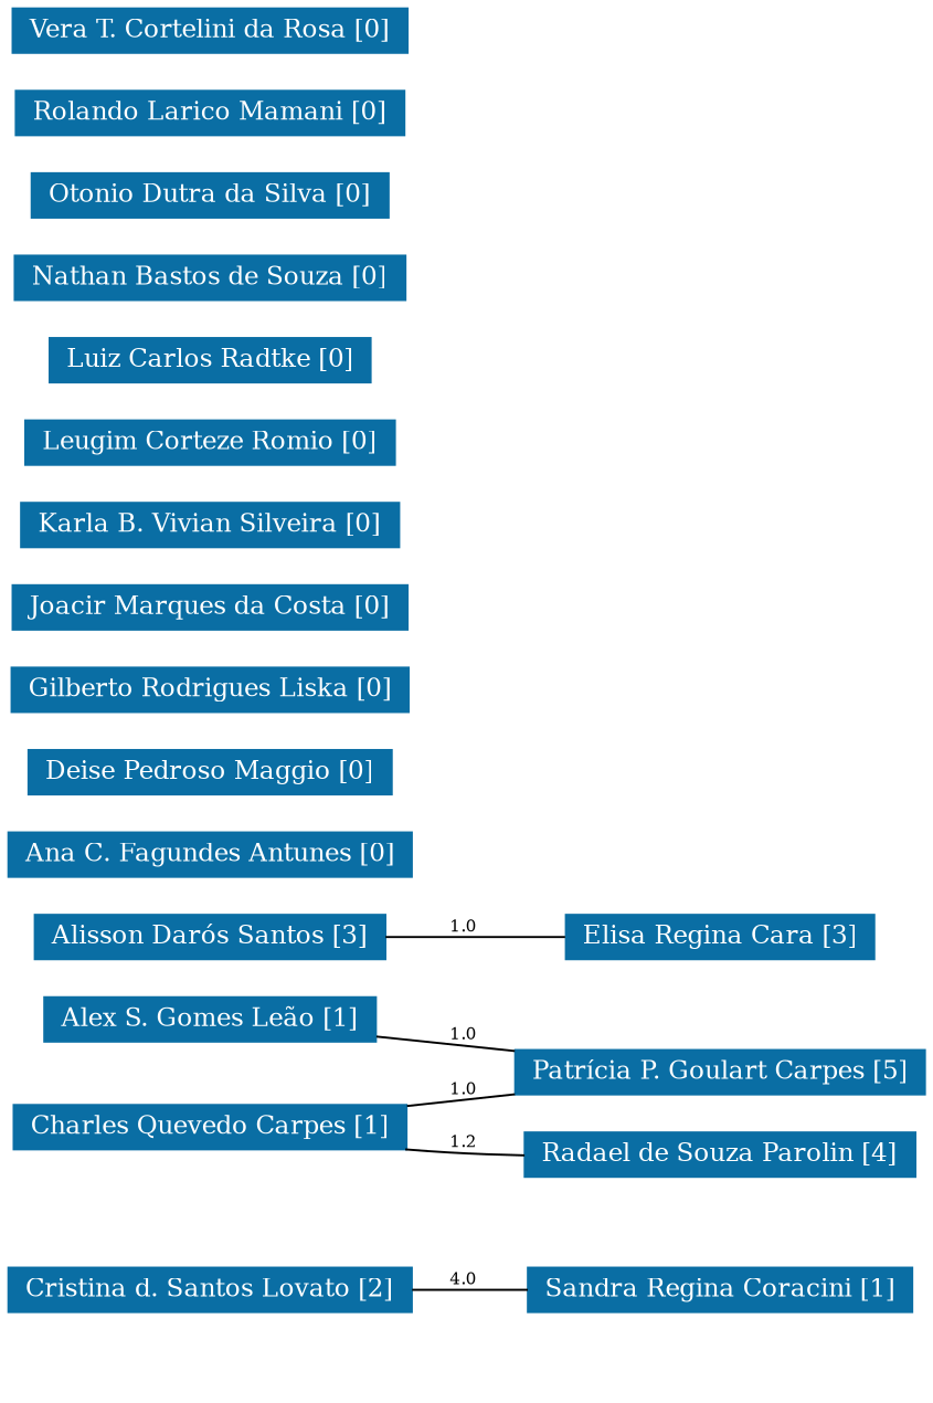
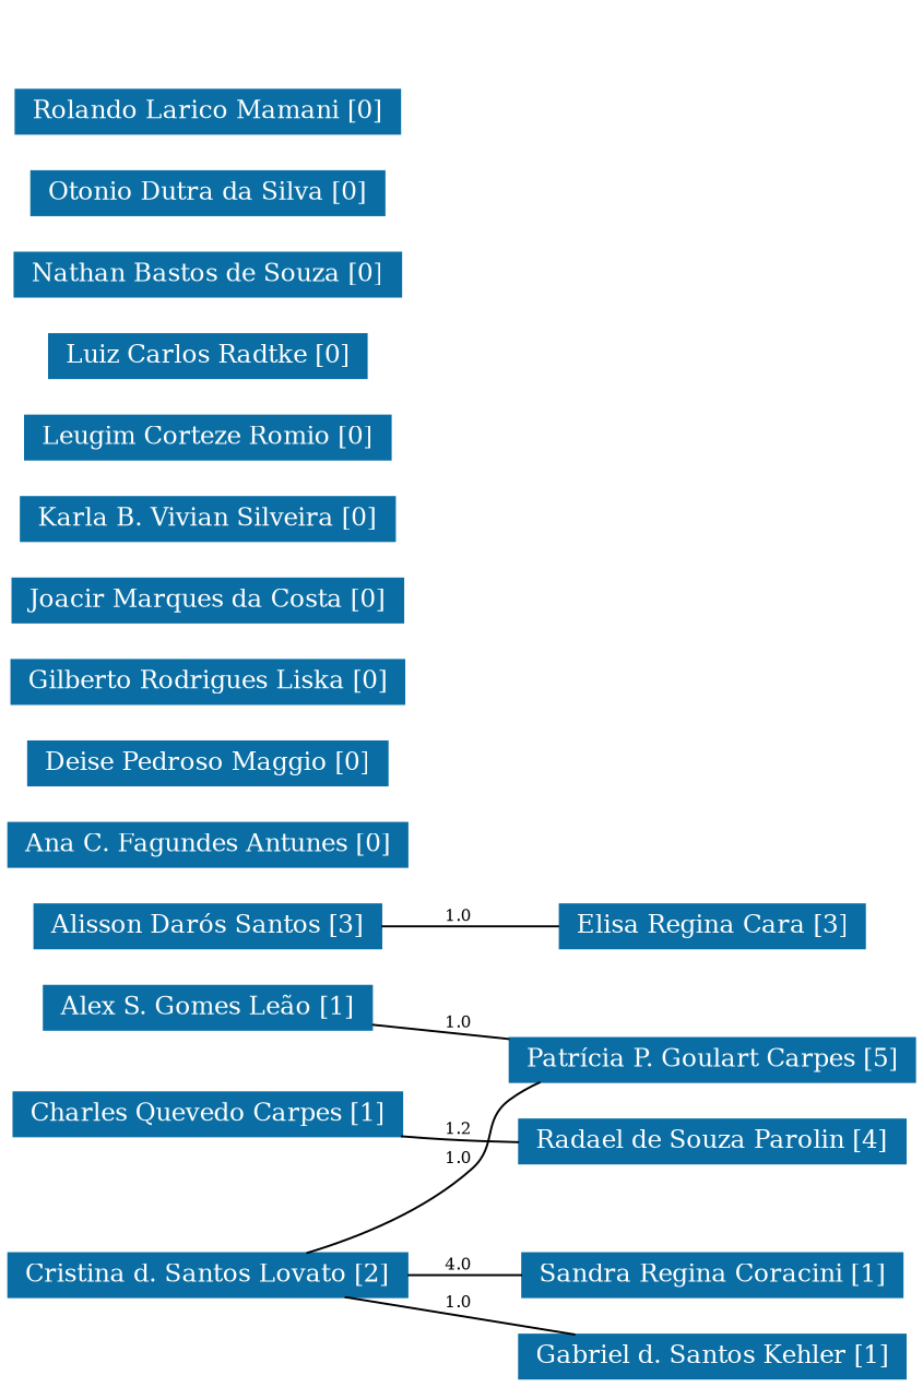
  strict graph {
    rankdir=LR
    node [color="#0A6EA4" fontcolor="#FFFFFF" fontsize=12 shape=rectangle style=filled]
    edge [fontsize=8]
    n1 [height=0.29167 label="Alex S. Gomes Leão [1]" width=1.8472]
    n2 [height=0.29167 label="Patrícia P. Goulart Carpes [5]" width=2.1667]
    n3 [height=0.29167 label="Radael de Souza Parolin [4]" width=2.0694]
    n4 [height=0.29167 label="Alisson Darós Santos [3]" width=1.875]
    n5 [height=0.29167 label="Elisa Regina Cara [3]" width=1.6528]
    n6 [height=0.29167 label="Ana C. Fagundes Antunes [0]" width=2.2083]
    n7 [height=0.29167 label="Charles Quevedo Carpes [1]" width=2.1111]
    n8 [height=0.29167 label="Cristina d. Santos Lovato [2]" width=2.125]
+   n9 [height=0.29167 label="Gabriel d. Santos Kehler [1]" width=2.0833]
    n10 [height=0.29167 label="Sandra Regina Coracini [1]" width=2.0278]
    n11 [height=0.29167 label="Deise Pedroso Maggio [0]" width=1.9583]
    n12 [height=0.29167 label="Gilberto Rodrigues Liska [0]" width=2.125]
    n13 [height=0.29167 label="Joacir Marques da Costa [0]" width=2.0694]
    n14 [height=0.29167 label="Karla B. Vivian Silveira [0]" width=2.0556]
    n15 [height=0.29167 label="Leugim Corteze Romio [0]" width=2.0139]
    n16 [height=0.29167 label="Luiz Carlos Radtke [0]" width=1.7361]
    n17 [height=0.29167 label="Nathan Bastos de Souza [0]" width=2.0694]
    n18 [height=0.29167 label="Otonio Dutra da Silva [0]" width=1.9028]
    n19 [height=0.29167 label="Rolando Larico Mamani [0]" width=2.0694]
-   n20 [height=0.29167 label="Vera T. Cortelini da Rosa [0]" width=2.1528]
    n1 -- n2 [label=1.0]
    n4 -- n5 [label=1.0]
-   n7 -- n2 [label=1.0]
+   n8 -- n2 [label=1.0]
    n7 -- n3 [label=1.2]
+   n8 -- n9 [label=1.0]
    n8 -- n10 [label=4.0]
  }
